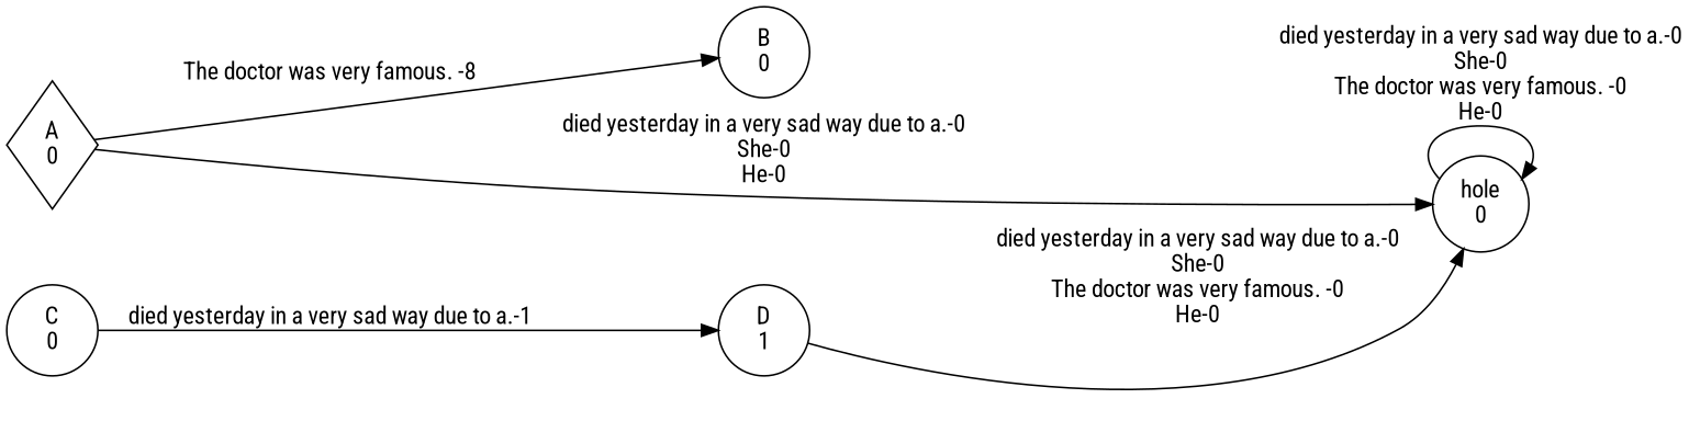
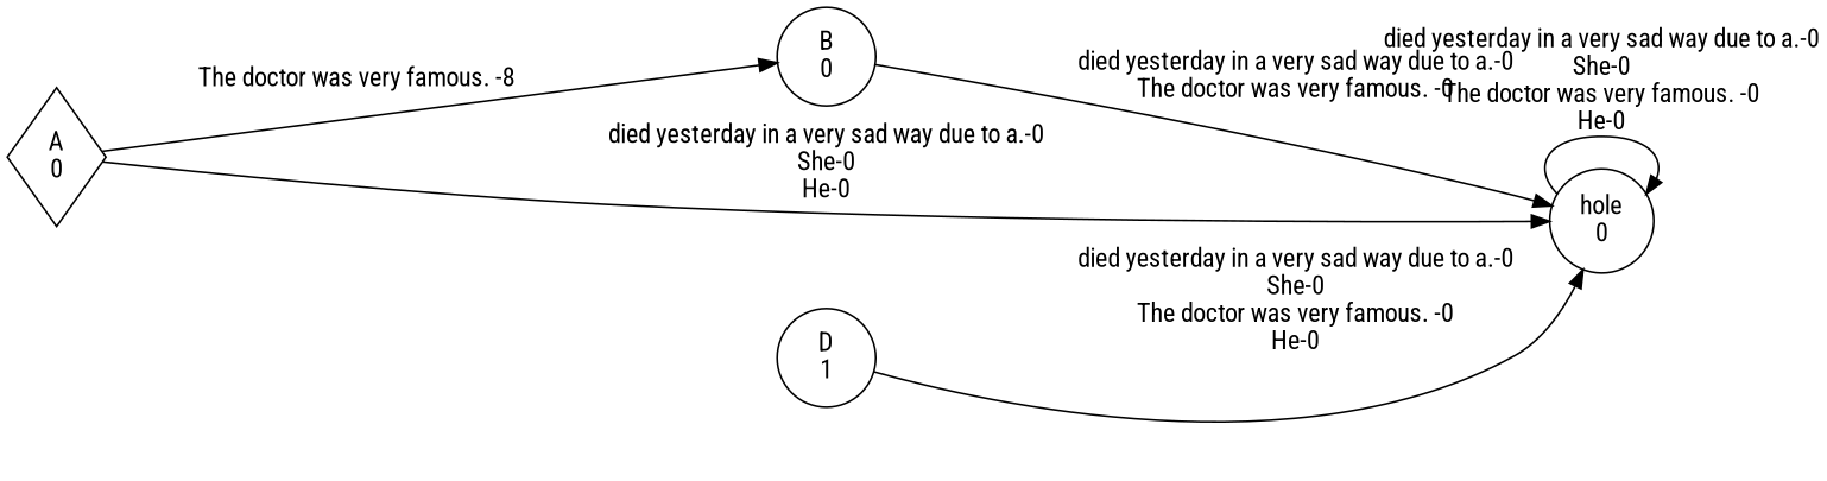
  digraph {
    fontname="Roboto Condensed"
    rankdir=LR
    node [fontname="Roboto Condensed" shape=circle]
    edge [fontname="Roboto Condensed"]
    n1 [label="A\n0" shape=diamond]
    n2 [label="B\n0"]
    n3 [label="hole\n0"]
-   n4 [label="C\n0"]
    n5 [label="D\n1"]
    n1 -> n2 [label="The doctor was very famous. -8"]
    n1 -> n3 [label="died yesterday in a very sad way due to a.-0\nShe-0\nHe-0"]
+   n2 -> n3 [label="died yesterday in a very sad way due to a.-0\nThe doctor was very famous. -0"]
    n3 -> n3 [label="died yesterday in a very sad way due to a.-0\nShe-0\nThe doctor was very famous. -0\nHe-0"]
-   n4 -> n5 [label="died yesterday in a very sad way due to a.-1"]
    n5 -> n3 [label="died yesterday in a very sad way due to a.-0\nShe-0\nThe doctor was very famous. -0\nHe-0"]
  }
